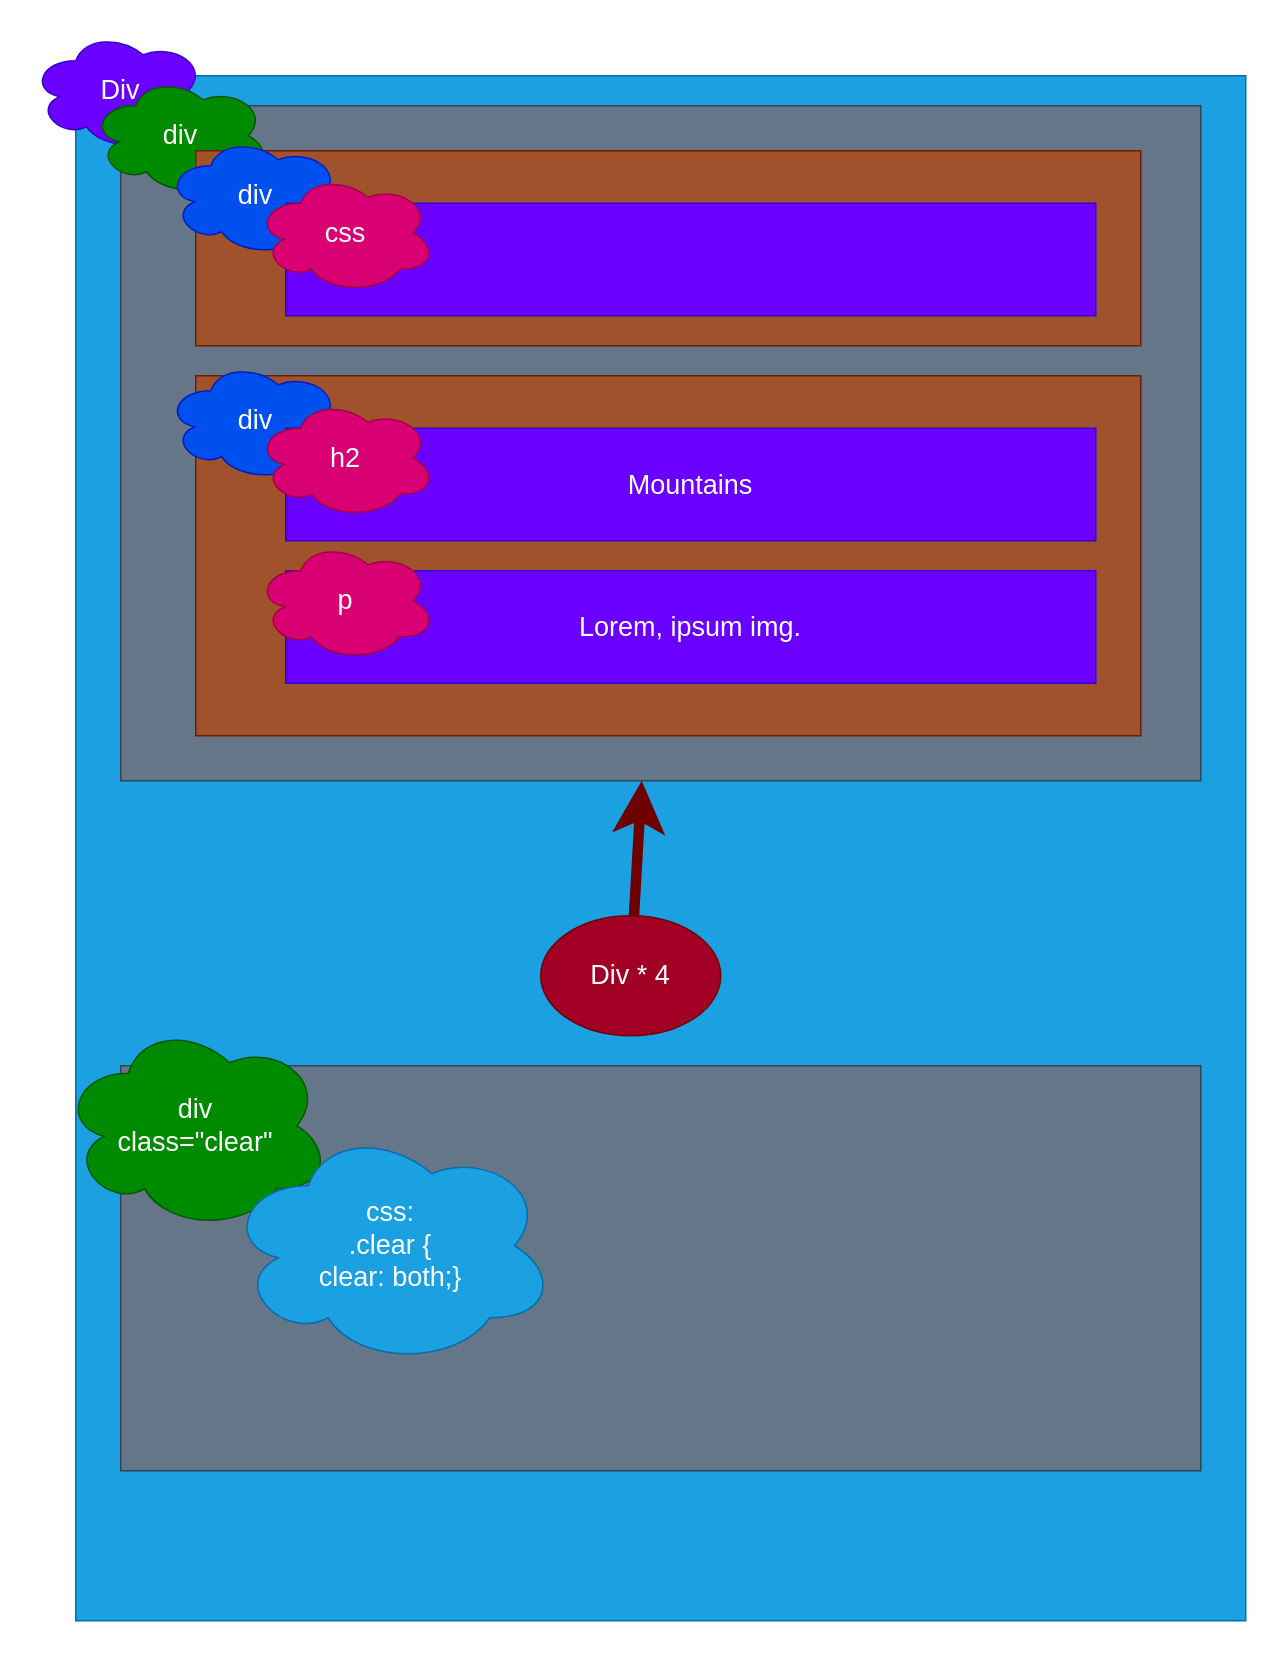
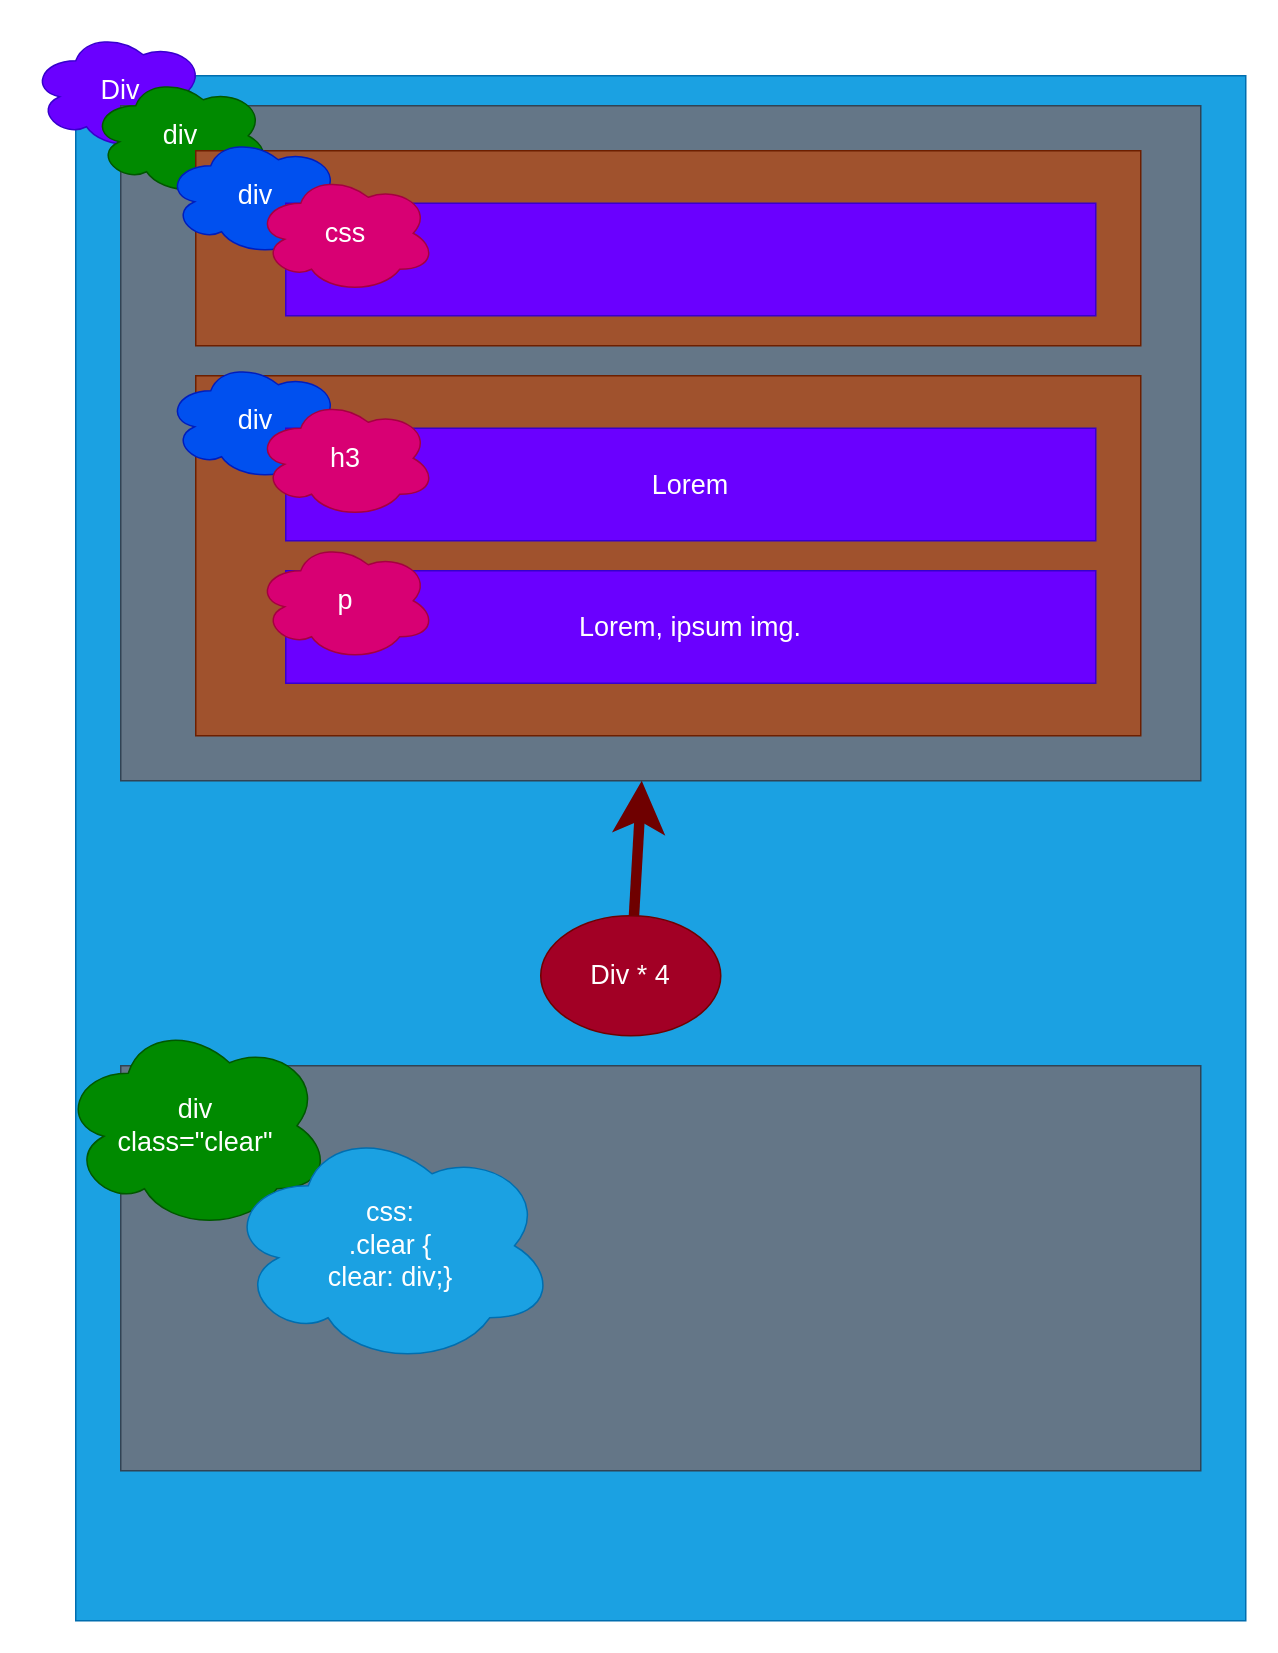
  <mxCell id="0" />
  <mxCell id="1" parent="0" />
  <mxCell id="2" value="" style="rounded=0;whiteSpace=wrap;html=1;fillColor=#1ba1e2;fontColor=#ffffff;strokeColor=#006EAF;" vertex="1" parent="1"><mxGeometry x="50" y="50" width="780" height="1030" as="geometry" /></mxCell>
  <mxCell id="3" value="&lt;font style=&quot;font-size: 18px;&quot;&gt;Div&lt;/font&gt;" style="ellipse;shape=cloud;whiteSpace=wrap;html=1;fillColor=#6a00ff;fontColor=#ffffff;strokeColor=#3700CC;" vertex="1" parent="1"><mxGeometry y="20" width="120" height="80" as="geometry" x="20" /></mxCell>
  <mxCell id="4" value="" style="rounded=0;whiteSpace=wrap;html=1;fontSize=18;fillColor=#647687;fontColor=#ffffff;strokeColor=#314354;" vertex="1" parent="1"><mxGeometry x="80" y="70" width="720" height="450" as="geometry" /></mxCell>
  <mxCell id="5" value="div" style="ellipse;shape=cloud;whiteSpace=wrap;html=1;fontSize=18;fillColor=#008a00;fontColor=#ffffff;strokeColor=#005700;" vertex="1" parent="1"><mxGeometry x="60" y="50" width="120" height="80" as="geometry" /></mxCell>
  <mxCell id="6" value="" style="rounded=0;whiteSpace=wrap;html=1;fontSize=18;fillColor=#a0522d;fontColor=#ffffff;strokeColor=#6D1F00;" vertex="1" parent="1"><mxGeometry x="130" y="100" width="630" height="130" as="geometry" /></mxCell>
  <mxCell id="7" value="div" style="ellipse;shape=cloud;whiteSpace=wrap;html=1;fontSize=18;fillColor=#0050ef;fontColor=#ffffff;strokeColor=#001DBC;" vertex="1" parent="1"><mxGeometry x="110" y="90" width="120" height="80" as="geometry" /></mxCell>
  <mxCell id="8" value="" style="rounded=0;whiteSpace=wrap;html=1;fontSize=18;fillColor=#6a00ff;fontColor=#ffffff;strokeColor=#3700CC;" vertex="1" parent="1"><mxGeometry x="190" y="135" width="540" height="75" as="geometry" /></mxCell>
  <mxCell id="9" value="css" style="ellipse;shape=cloud;whiteSpace=wrap;html=1;fontSize=18;fillColor=#d80073;fontColor=#ffffff;strokeColor=#A50040;" vertex="1" parent="1"><mxGeometry x="170" y="115" width="120" height="80" as="geometry" /></mxCell>
  <mxCell id="10" value="" style="rounded=0;whiteSpace=wrap;html=1;fontSize=18;fillColor=#a0522d;fontColor=#ffffff;strokeColor=#6D1F00;" vertex="1" parent="1"><mxGeometry x="130" y="250" width="630" height="240" as="geometry" /></mxCell>
  <mxCell id="11" value="div" style="ellipse;shape=cloud;whiteSpace=wrap;html=1;fontSize=18;fillColor=#0050ef;fontColor=#ffffff;strokeColor=#001DBC;" vertex="1" parent="1"><mxGeometry x="110" y="240" width="120" height="80" as="geometry" /></mxCell>
- <mxCell id="12" value="Mountains" style="rounded=0;whiteSpace=wrap;html=1;fontSize=18;fillColor=#6a00ff;fontColor=#ffffff;strokeColor=#3700CC;" vertex="1" parent="1"><mxGeometry x="190" y="285" width="540" height="75" as="geometry" /></mxCell>
- <mxCell id="13" value="h2" style="ellipse;shape=cloud;whiteSpace=wrap;html=1;fontSize=18;fillColor=#d80073;fontColor=#ffffff;strokeColor=#A50040;" vertex="1" parent="1"><mxGeometry x="170" y="265" width="120" height="80" as="geometry" /></mxCell>
+ <mxCell id="12" value="Lorem" style="rounded=0;whiteSpace=wrap;html=1;fontSize=18;fillColor=#6a00ff;fontColor=#ffffff;strokeColor=#3700CC;" vertex="1" parent="1"><mxGeometry x="190" y="285" width="540" height="75" as="geometry" /></mxCell>
+ <mxCell id="13" value="h3" style="ellipse;shape=cloud;whiteSpace=wrap;html=1;fontSize=18;fillColor=#d80073;fontColor=#ffffff;strokeColor=#A50040;" vertex="1" parent="1"><mxGeometry x="170" y="265" width="120" height="80" as="geometry" /></mxCell>
  <mxCell id="14" value="Lorem, ipsum img." style="rounded=0;whiteSpace=wrap;html=1;fontSize=18;fillColor=#6a00ff;fontColor=#ffffff;strokeColor=#3700CC;" vertex="1" parent="1"><mxGeometry x="190" y="380" width="540" height="75" as="geometry" /></mxCell>
  <mxCell id="15" value="p" style="ellipse;shape=cloud;whiteSpace=wrap;html=1;fontSize=18;fillColor=#d80073;fontColor=#ffffff;strokeColor=#A50040;" vertex="1" parent="1"><mxGeometry x="170" y="360" width="120" height="80" as="geometry" /></mxCell>
  <mxCell id="16" value="" style="edgeStyle=none;html=1;fontSize=18;fillColor=#a20025;strokeColor=#6F0000;endSize=13;strokeWidth=7;" edge="1" parent="1" source="17" target="4"><mxGeometry relative="1" as="geometry" /></mxCell>
  <mxCell id="17" value="Div * 4" style="ellipse;whiteSpace=wrap;html=1;fontSize=18;fillColor=#a20025;fontColor=#ffffff;strokeColor=#6F0000;" vertex="1" parent="1"><mxGeometry x="360" y="610" width="120" height="80" as="geometry" /></mxCell>
  <mxCell id="18" value="" style="rounded=0;whiteSpace=wrap;html=1;fontSize=18;fillColor=#647687;fontColor=#ffffff;strokeColor=#314354;" vertex="1" parent="1"><mxGeometry x="80" y="710" width="720" height="270" as="geometry" /></mxCell>
  <mxCell id="19" value="div&lt;br&gt;class=&quot;clear&quot;" style="ellipse;shape=cloud;whiteSpace=wrap;html=1;fontSize=18;fillColor=#008a00;fontColor=#ffffff;strokeColor=#005700;" vertex="1" parent="1"><mxGeometry x="40" y="680" width="180" height="140" as="geometry" /></mxCell>
- <mxCell id="20" value="css:&lt;br&gt;.clear {&lt;br&gt;clear: both;}" style="ellipse;shape=cloud;whiteSpace=wrap;html=1;fontSize=18;fillColor=#1ba1e2;fontColor=#ffffff;strokeColor=#006EAF;" vertex="1" parent="1"><mxGeometry x="150" y="750" width="220" height="160" as="geometry" /></mxCell>
+ <mxCell id="20" value="css:&lt;br&gt;.clear {&lt;br&gt;clear: div;}" style="ellipse;shape=cloud;whiteSpace=wrap;html=1;fontSize=18;fillColor=#1ba1e2;fontColor=#ffffff;strokeColor=#006EAF;" vertex="1" parent="1"><mxGeometry x="150" y="750" width="220" height="160" as="geometry" /></mxCell>
